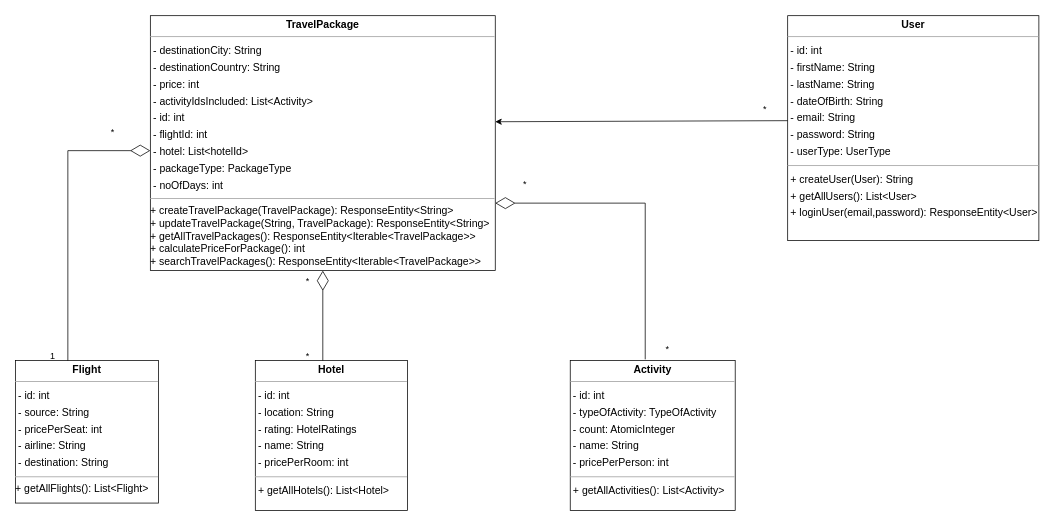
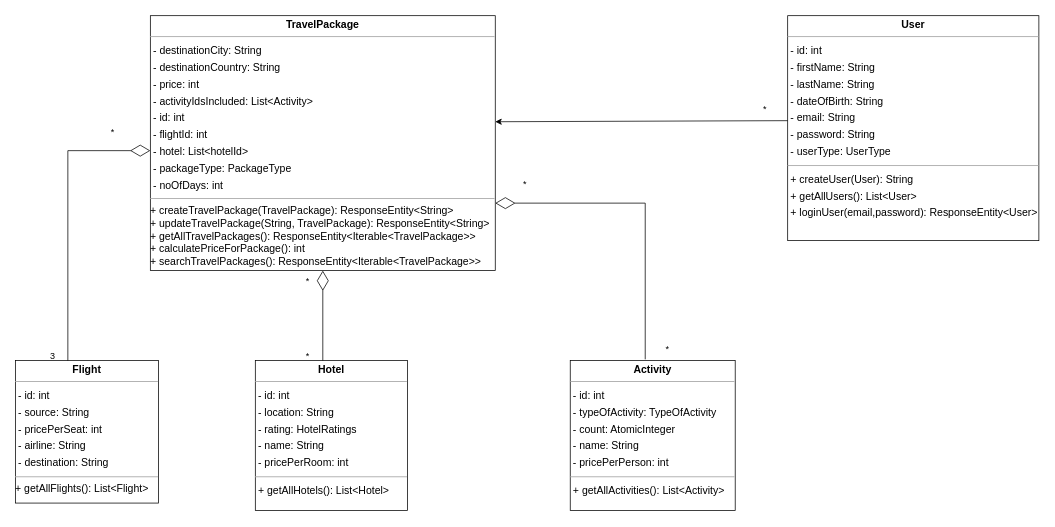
  <mxCell id="0" />
  <mxCell id="1" parent="0" />
  <mxCell id="2" value="&lt;p style=&quot;margin:0px;margin-top:4px;text-align:center;&quot;&gt;&lt;b&gt;Activity&lt;/b&gt;&lt;/p&gt;&lt;hr size=&quot;1&quot;&gt;&lt;p style=&quot;margin:0 0 0 4px;line-height:1.6;&quot;&gt;- id: int&lt;br&gt;- typeOfActivity: TypeOfActivity&lt;br&gt;- count: AtomicInteger&lt;br&gt;- name: String&lt;br&gt;- pricePerPerson: int&lt;/p&gt;&lt;hr size=&quot;1&quot;&gt;&lt;p style=&quot;margin:0 0 0 4px;line-height:1.6;&quot;&gt;+&amp;nbsp;getAllActivities&lt;span style=&quot;background-color: initial;&quot;&gt;(): List&amp;lt;Activity&amp;gt;&lt;/span&gt;&lt;/p&gt;&lt;p style=&quot;margin:0 0 0 4px;line-height:1.6;&quot;&gt;&lt;br&gt;&lt;/p&gt;" style="verticalAlign=top;align=left;overflow=fill;fontSize=14;fontFamily=Helvetica;html=1;rounded=0;shadow=0;comic=0;labelBackgroundColor=none;strokeWidth=1;" parent="1" vertex="1"><mxGeometry x="760" width="220" height="200" as="geometry" y="480" /></mxCell>
  <mxCell id="3" value="&lt;p style=&quot;margin:0px;margin-top:4px;text-align:center;&quot;&gt;&lt;b&gt;Flight&lt;/b&gt;&lt;/p&gt;&lt;hr size=&quot;1&quot;&gt;&lt;p style=&quot;margin:0 0 0 4px;line-height:1.6;&quot;&gt;- id: int&lt;br&gt;- source: String&lt;br&gt;- pricePerSeat: int&lt;br&gt;- airline: String&lt;br&gt;- destination: String&lt;/p&gt;&lt;hr size=&quot;1&quot;&gt;&lt;p style=&quot;margin:0 0 0 4px;line-height:1.6;&quot;&gt;&lt;/p&gt;+&amp;nbsp;getAllFlights(): List&amp;lt;Flight&amp;gt;" style="verticalAlign=top;align=left;overflow=fill;fontSize=14;fontFamily=Helvetica;html=1;rounded=0;shadow=0;comic=0;labelBackgroundColor=none;strokeWidth=1;" parent="1" vertex="1"><mxGeometry x="20" width="191" height="190" as="geometry" y="480" /></mxCell>
  <mxCell id="4" value="&lt;p style=&quot;margin:0px;margin-top:4px;text-align:center;&quot;&gt;&lt;b&gt;Hotel&lt;/b&gt;&lt;/p&gt;&lt;hr size=&quot;1&quot;&gt;&lt;p style=&quot;margin:0 0 0 4px;line-height:1.6;&quot;&gt;- id: int&lt;br&gt;&lt;/p&gt;&lt;p style=&quot;margin:0 0 0 4px;line-height:1.6;&quot;&gt;- location: String&lt;br&gt;- rating: HotelRatings&lt;br&gt;- name: String&lt;br&gt;- pricePerRoom: int&lt;br&gt;&lt;/p&gt;&lt;hr size=&quot;1&quot;&gt;&lt;p style=&quot;margin:0 0 0 4px;line-height:1.6;&quot;&gt;+&amp;nbsp;getAllHotels&lt;span style=&quot;background-color: initial;&quot;&gt;(): List&amp;lt;Hotel&amp;gt;&lt;/span&gt;&lt;/p&gt;" style="verticalAlign=top;align=left;overflow=fill;fontSize=14;fontFamily=Helvetica;html=1;rounded=0;shadow=0;comic=0;labelBackgroundColor=none;strokeWidth=1;" parent="1" vertex="1"><mxGeometry x="340" width="203" height="200" as="geometry" y="480" /></mxCell>
  <mxCell id="5" value="&lt;p style=&quot;margin:0px;margin-top:4px;text-align:center;&quot;&gt;&lt;b&gt;TravelPackage&lt;/b&gt;&lt;/p&gt;&lt;hr size=&quot;1&quot;&gt;&lt;p style=&quot;margin:0 0 0 4px;line-height:1.6;&quot;&gt;- destinationCity: String&lt;/p&gt;&lt;p style=&quot;margin:0 0 0 4px;line-height:1.6;&quot;&gt;- destinationCountry: String&lt;br&gt;- price: int&lt;br&gt;- activityIdsIncluded: List&amp;lt;Activity&amp;gt;&lt;br&gt;- id: int&lt;br&gt;- flightId: int&lt;br&gt;- hotel: List&amp;lt;hotelId&amp;gt;&lt;br&gt;- packageType: PackageType&lt;br&gt;- noOfDays: int&lt;br&gt;&lt;/p&gt;&lt;hr size=&quot;1&quot;&gt;&lt;p style=&quot;margin:0 0 0 4px;line-height:1.6;&quot;&gt;&lt;/p&gt;+ createTravelPackage(TravelPackage): ResponseEntity&amp;lt;String&amp;gt;&lt;br style=&quot;border-color: var(--border-color);&quot;&gt;+ updateTravelPackage(String, TravelPackage): ResponseEntity&amp;lt;String&amp;gt;&lt;br style=&quot;border-color: var(--border-color);&quot;&gt;+ getAllTravelPackages(): ResponseEntity&amp;lt;Iterable&amp;lt;TravelPackage&amp;gt;&amp;gt;&lt;br&gt;+ calculatePriceForPackage(): int&lt;br&gt;+&amp;nbsp;searchTravelPackages&lt;span style=&quot;background-color: initial;&quot;&gt;():&amp;nbsp;&lt;/span&gt;ResponseEntity&amp;lt;Iterable&amp;lt;TravelPackage&amp;gt;&amp;gt;" style="verticalAlign=top;align=left;overflow=fill;fontSize=14;fontFamily=Helvetica;html=1;rounded=0;shadow=0;comic=0;labelBackgroundColor=none;strokeWidth=1;" parent="1" vertex="1"><mxGeometry x="200" y="20" width="460" height="340" as="geometry" /></mxCell>
  <mxCell id="6" value="&lt;p style=&quot;margin:0px;margin-top:4px;text-align:center;&quot;&gt;&lt;b&gt;User&lt;/b&gt;&lt;/p&gt;&lt;hr size=&quot;1&quot;&gt;&lt;p style=&quot;margin:0 0 0 4px;line-height:1.6;&quot;&gt;- id: int&lt;/p&gt;&lt;p style=&quot;margin:0 0 0 4px;line-height:1.6;&quot;&gt;- firstName: String&lt;br&gt;- lastName: String&lt;br&gt;- dateOfBirth: String&lt;br&gt;- email: String&lt;br&gt;- password: String&lt;br&gt;- userType: UserType&lt;br&gt;&lt;/p&gt;&lt;hr size=&quot;1&quot;&gt;&lt;p style=&quot;margin:0 0 0 4px;line-height:1.6;&quot;&gt;+ createUser(User): String&lt;br style=&quot;border-color: var(--border-color);&quot;&gt;+ getAllUsers(): List&amp;lt;User&amp;gt;&lt;br&gt;&lt;/p&gt;&lt;p style=&quot;margin:0 0 0 4px;line-height:1.6;&quot;&gt;+ loginUser(email,password): ResponseEntity&amp;lt;User&amp;gt;&lt;br style=&quot;border-color: var(--border-color);&quot;&gt;&lt;/p&gt;" style="verticalAlign=top;align=left;overflow=fill;fontSize=14;fontFamily=Helvetica;html=1;rounded=0;shadow=0;comic=0;labelBackgroundColor=none;strokeWidth=1;" parent="1" vertex="1"><mxGeometry x="1050" y="20" width="335" height="300" as="geometry" /></mxCell>
  <mxCell id="7" value="" style="endArrow=diamondThin;endFill=0;endSize=24;html=1;rounded=0;entryX=0.5;entryY=1;entryDx=0;entryDy=0;" parent="1" target="5" edge="1"><mxGeometry width="160" relative="1" as="geometry"><mxPoint x="430" as="sourcePoint" y="480" /><mxPoint x="430" y="370" as="targetPoint" /></mxGeometry></mxCell>
  <mxCell id="8" value="" style="endArrow=diamondThin;endFill=0;endSize=24;html=1;rounded=0;" parent="1" edge="1"><mxGeometry width="160" relative="1" as="geometry"><mxPoint x="90" as="sourcePoint" y="480" /><mxPoint x="200" y="200" as="targetPoint" /><Array as="points"><mxPoint x="90" y="200" /></Array></mxGeometry></mxCell>
  <mxCell id="9" value="*" style="text;strokeColor=none;align=center;fillColor=none;html=1;verticalAlign=middle;whiteSpace=wrap;rounded=0;" parent="1" vertex="1"><mxGeometry x="120" y="160" width="60" height="30" as="geometry" /></mxCell>
  <mxCell id="10" value="*" style="text;strokeColor=none;align=center;fillColor=none;html=1;verticalAlign=middle;whiteSpace=wrap;rounded=0;" parent="1" vertex="1"><mxGeometry x="380" y="460" width="60" height="30" as="geometry" /></mxCell>
- <mxCell id="11" value="1" style="text;strokeColor=none;align=center;fillColor=none;html=1;verticalAlign=middle;whiteSpace=wrap;rounded=0;" parent="1" vertex="1"><mxGeometry x="40" y="460" width="60" height="30" as="geometry" /></mxCell>
+ <mxCell id="11" value="3" style="text;strokeColor=none;align=center;fillColor=none;html=1;verticalAlign=middle;whiteSpace=wrap;rounded=0;" parent="1" vertex="1"><mxGeometry x="40" y="460" width="60" height="30" as="geometry" /></mxCell>
  <mxCell id="12" value="*" style="text;strokeColor=none;align=center;fillColor=none;html=1;verticalAlign=middle;whiteSpace=wrap;rounded=0;" parent="1" vertex="1"><mxGeometry x="380" y="360" width="60" height="30" as="geometry" /></mxCell>
  <mxCell id="13" value="*" style="text;strokeColor=none;align=center;fillColor=none;html=1;verticalAlign=middle;whiteSpace=wrap;rounded=0;" parent="1" vertex="1"><mxGeometry x="860" y="450" width="60" height="30" as="geometry" /></mxCell>
  <mxCell id="14" value="*" style="text;strokeColor=none;align=center;fillColor=none;html=1;verticalAlign=middle;whiteSpace=wrap;rounded=0;" parent="1" vertex="1"><mxGeometry x="670" y="230" width="60" height="30" as="geometry" /></mxCell>
  <mxCell id="15" value="*" style="text;strokeColor=none;align=center;fillColor=none;html=1;verticalAlign=middle;whiteSpace=wrap;rounded=0;" parent="1" vertex="1"><mxGeometry x="990" y="130" width="60" height="30" as="geometry" /></mxCell>
  <mxCell id="16" value="" style="endArrow=diamondThin;endFill=0;endSize=24;html=1;rounded=0;" parent="1" edge="1"><mxGeometry width="160" relative="1" as="geometry"><mxPoint x="860" y="478.33" as="sourcePoint" /><mxPoint x="660" y="270" as="targetPoint" /><Array as="points"><mxPoint x="860" y="270" /></Array></mxGeometry></mxCell>
  <mxCell id="17" value="" style="endArrow=classic;html=1;rounded=0;exitX=1;exitY=1;exitDx=0;exitDy=0;entryX=1;entryY=0.416;entryDx=0;entryDy=0;entryPerimeter=0;" edge="1" parent="1" source="15" target="5"><mxGeometry width="50" height="50" relative="1" as="geometry"><mxPoint x="650" y="280" as="sourcePoint" /><mxPoint x="700" y="230" as="targetPoint" /></mxGeometry></mxCell>
